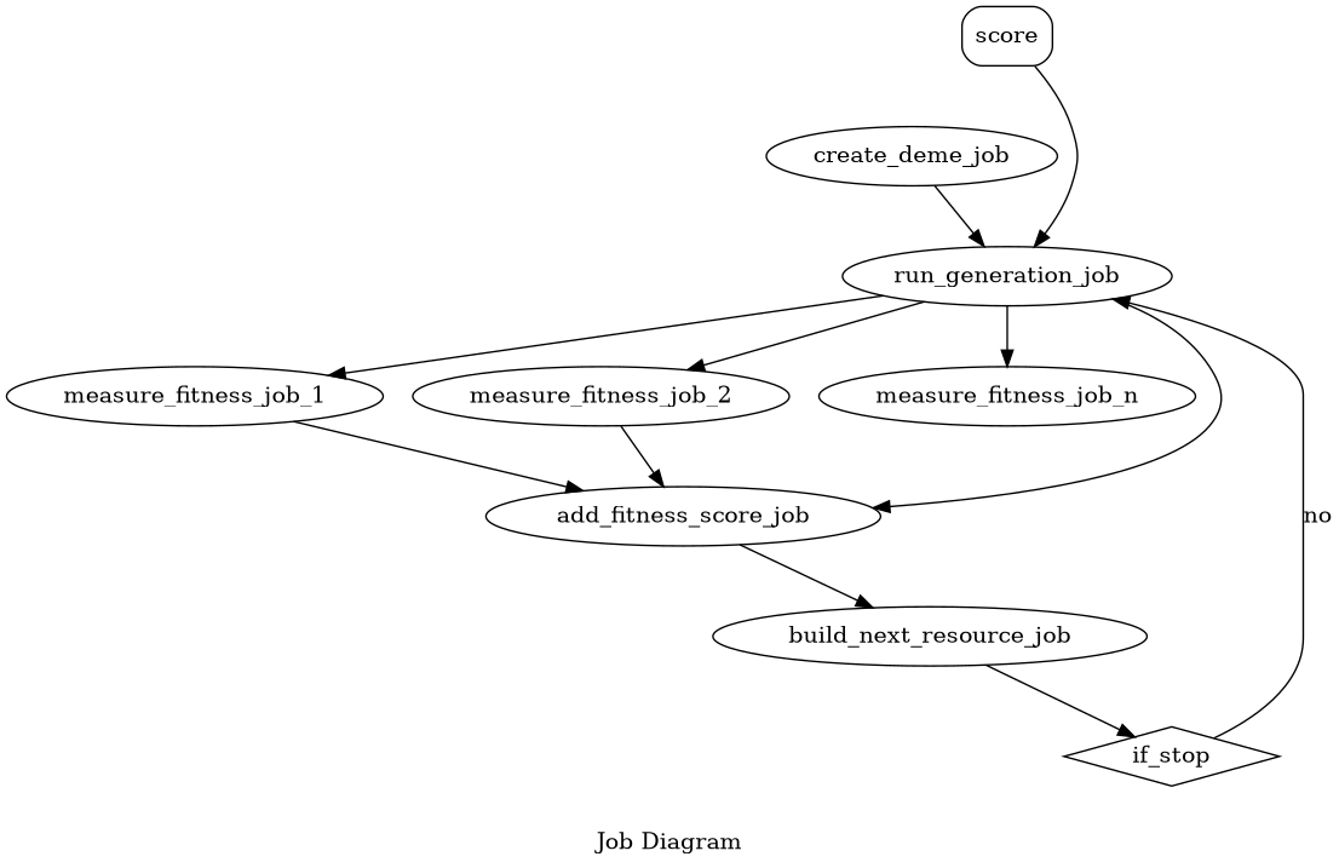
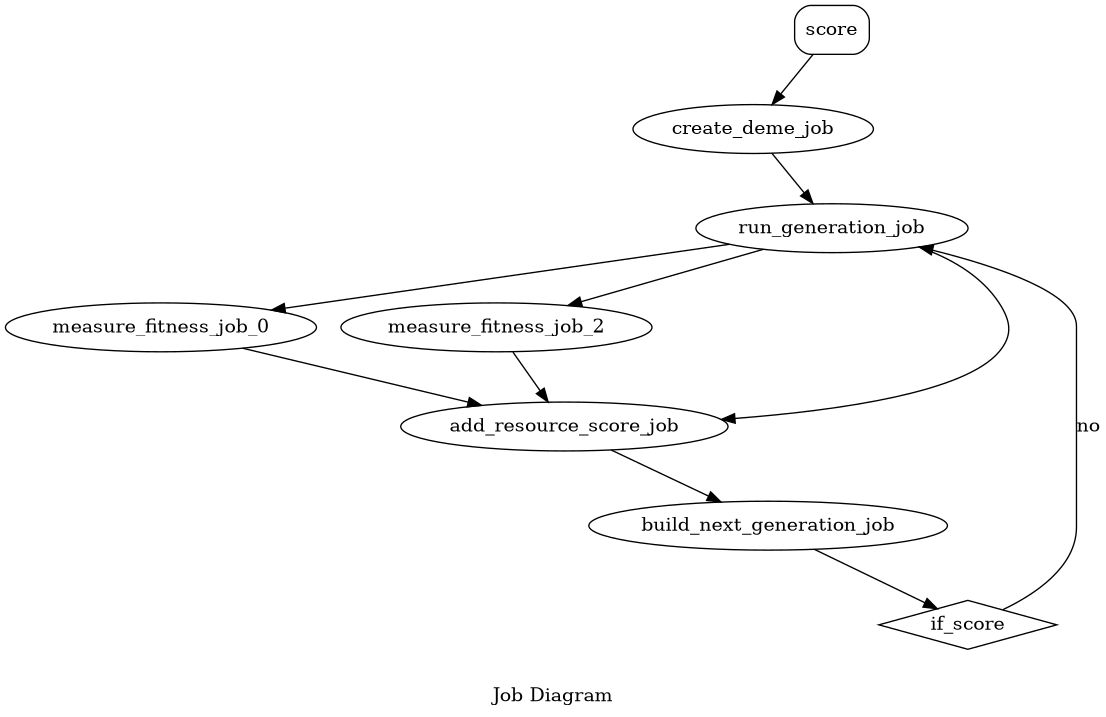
  digraph {
    label="Job Diagram"
    n1 [label=score shape=box style=rounded]
    create_deme_job
    run_generation_job
-   if_stop [shape=diamond]
-   measure_fitness_job_1
+   if_stop [shape=diamond label=if_score]
+   measure_fitness_job_1 [label=measure_fitness_job_0]
    measure_fitness_job_2
-   measure_fitness_job_n
-   add_resource_score_job [label=add_fitness_score_job]
-   build_next_generation_job [label=build_next_resource_job]
-   n1 -> run_generation_job
+   add_resource_score_job
+   build_next_generation_job
+   n1 -> create_deme_job
    create_deme_job -> run_generation_job
    run_generation_job -> measure_fitness_job_1
    run_generation_job -> measure_fitness_job_2
-   run_generation_job -> measure_fitness_job_n
    run_generation_job -> add_resource_score_job
    if_stop -> run_generation_job [label=no]
    measure_fitness_job_1 -> add_resource_score_job
    measure_fitness_job_2 -> add_resource_score_job
    add_resource_score_job -> build_next_generation_job
    build_next_generation_job -> if_stop
  }
